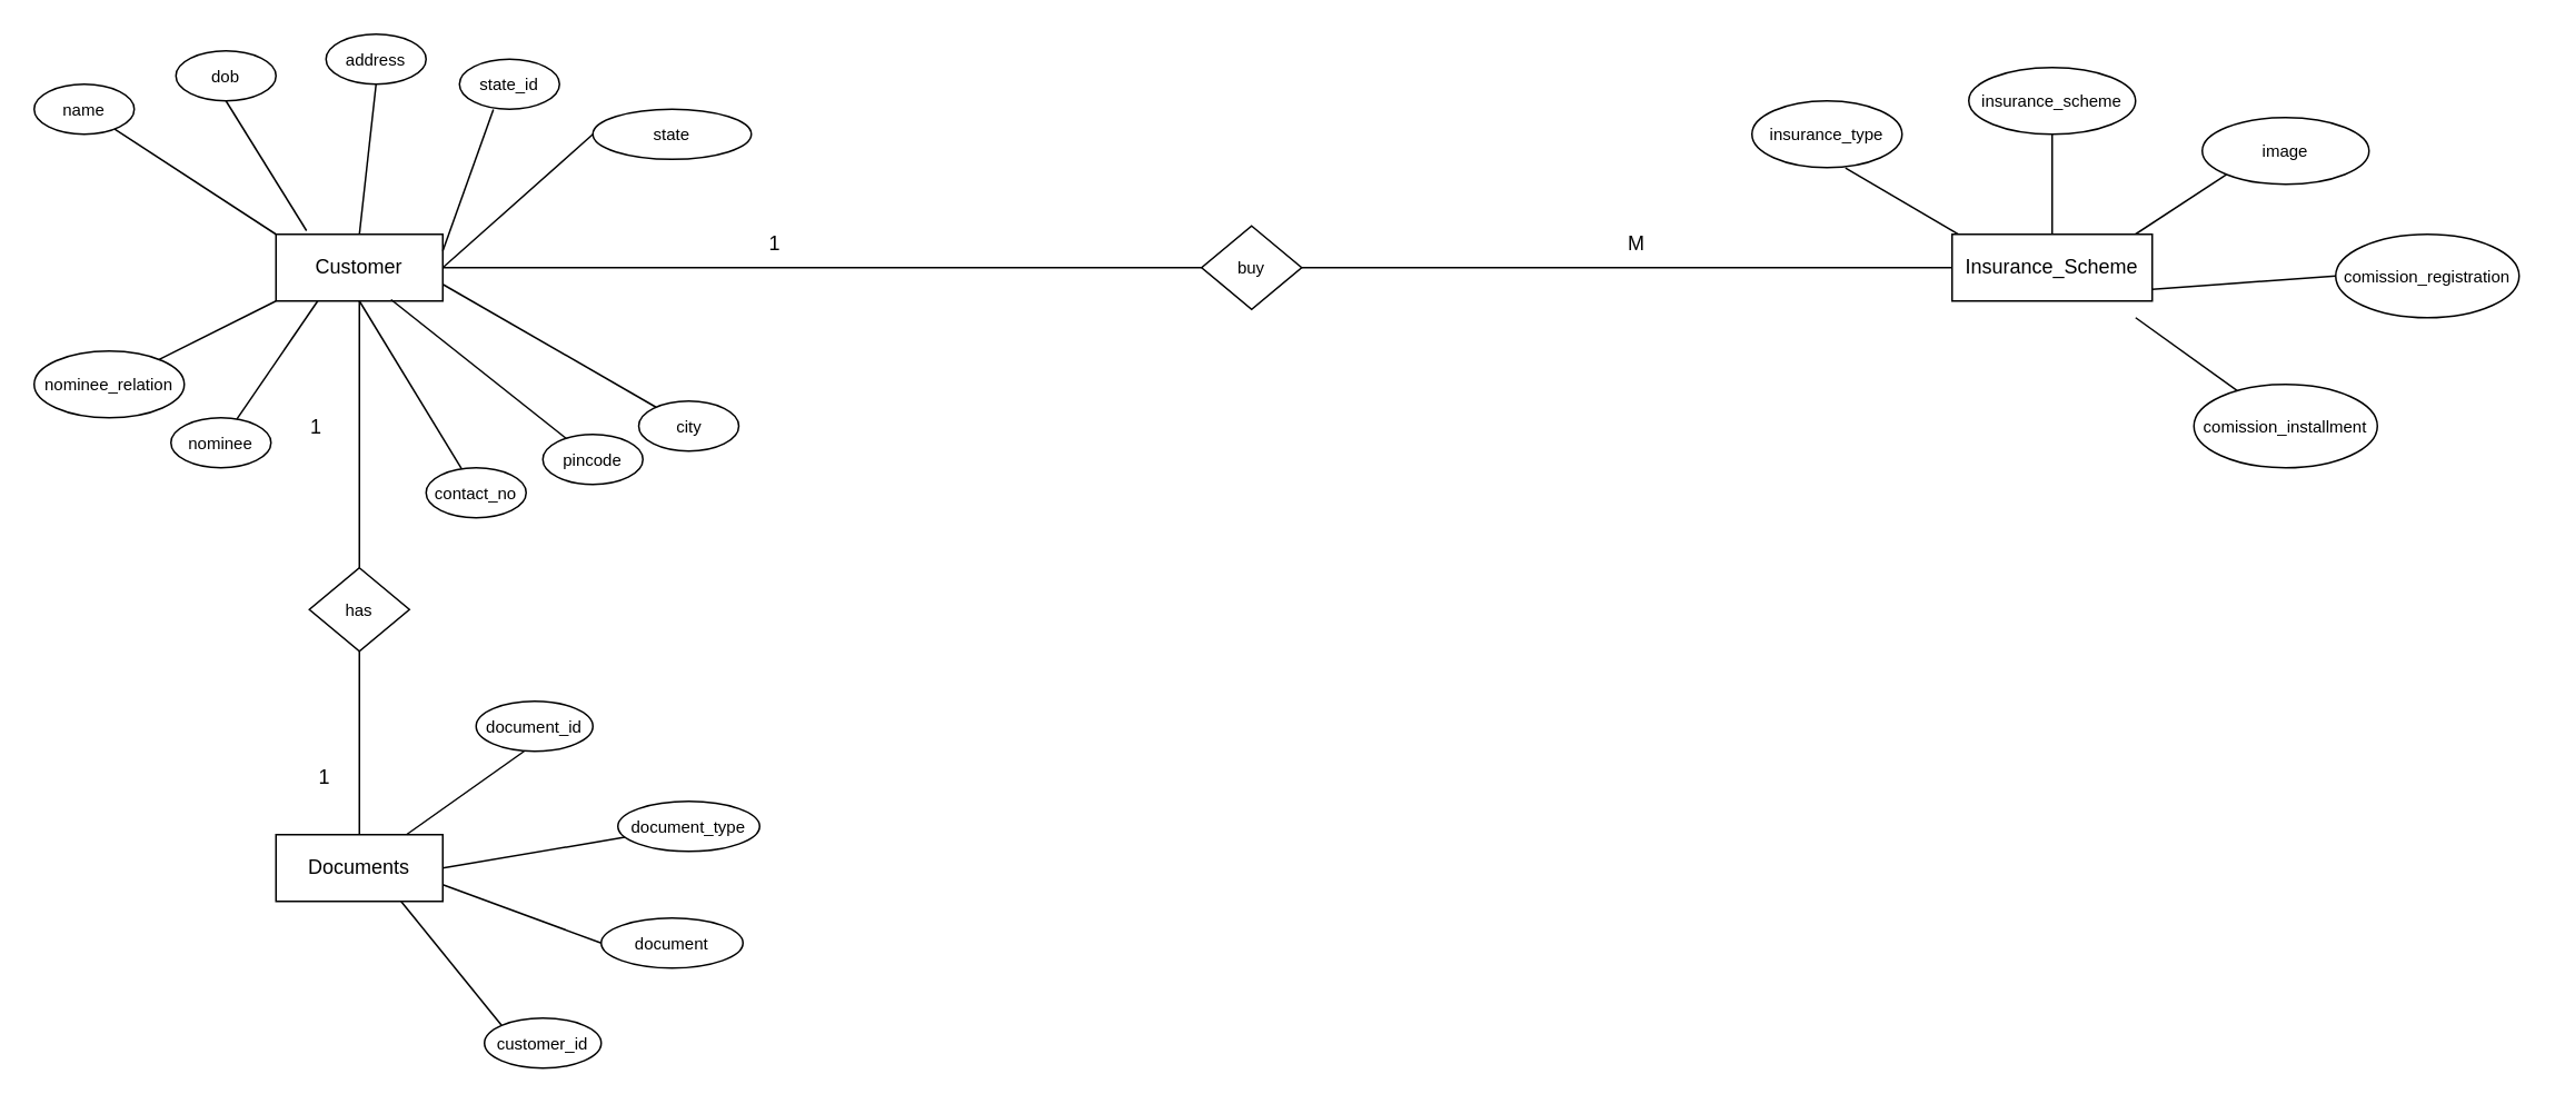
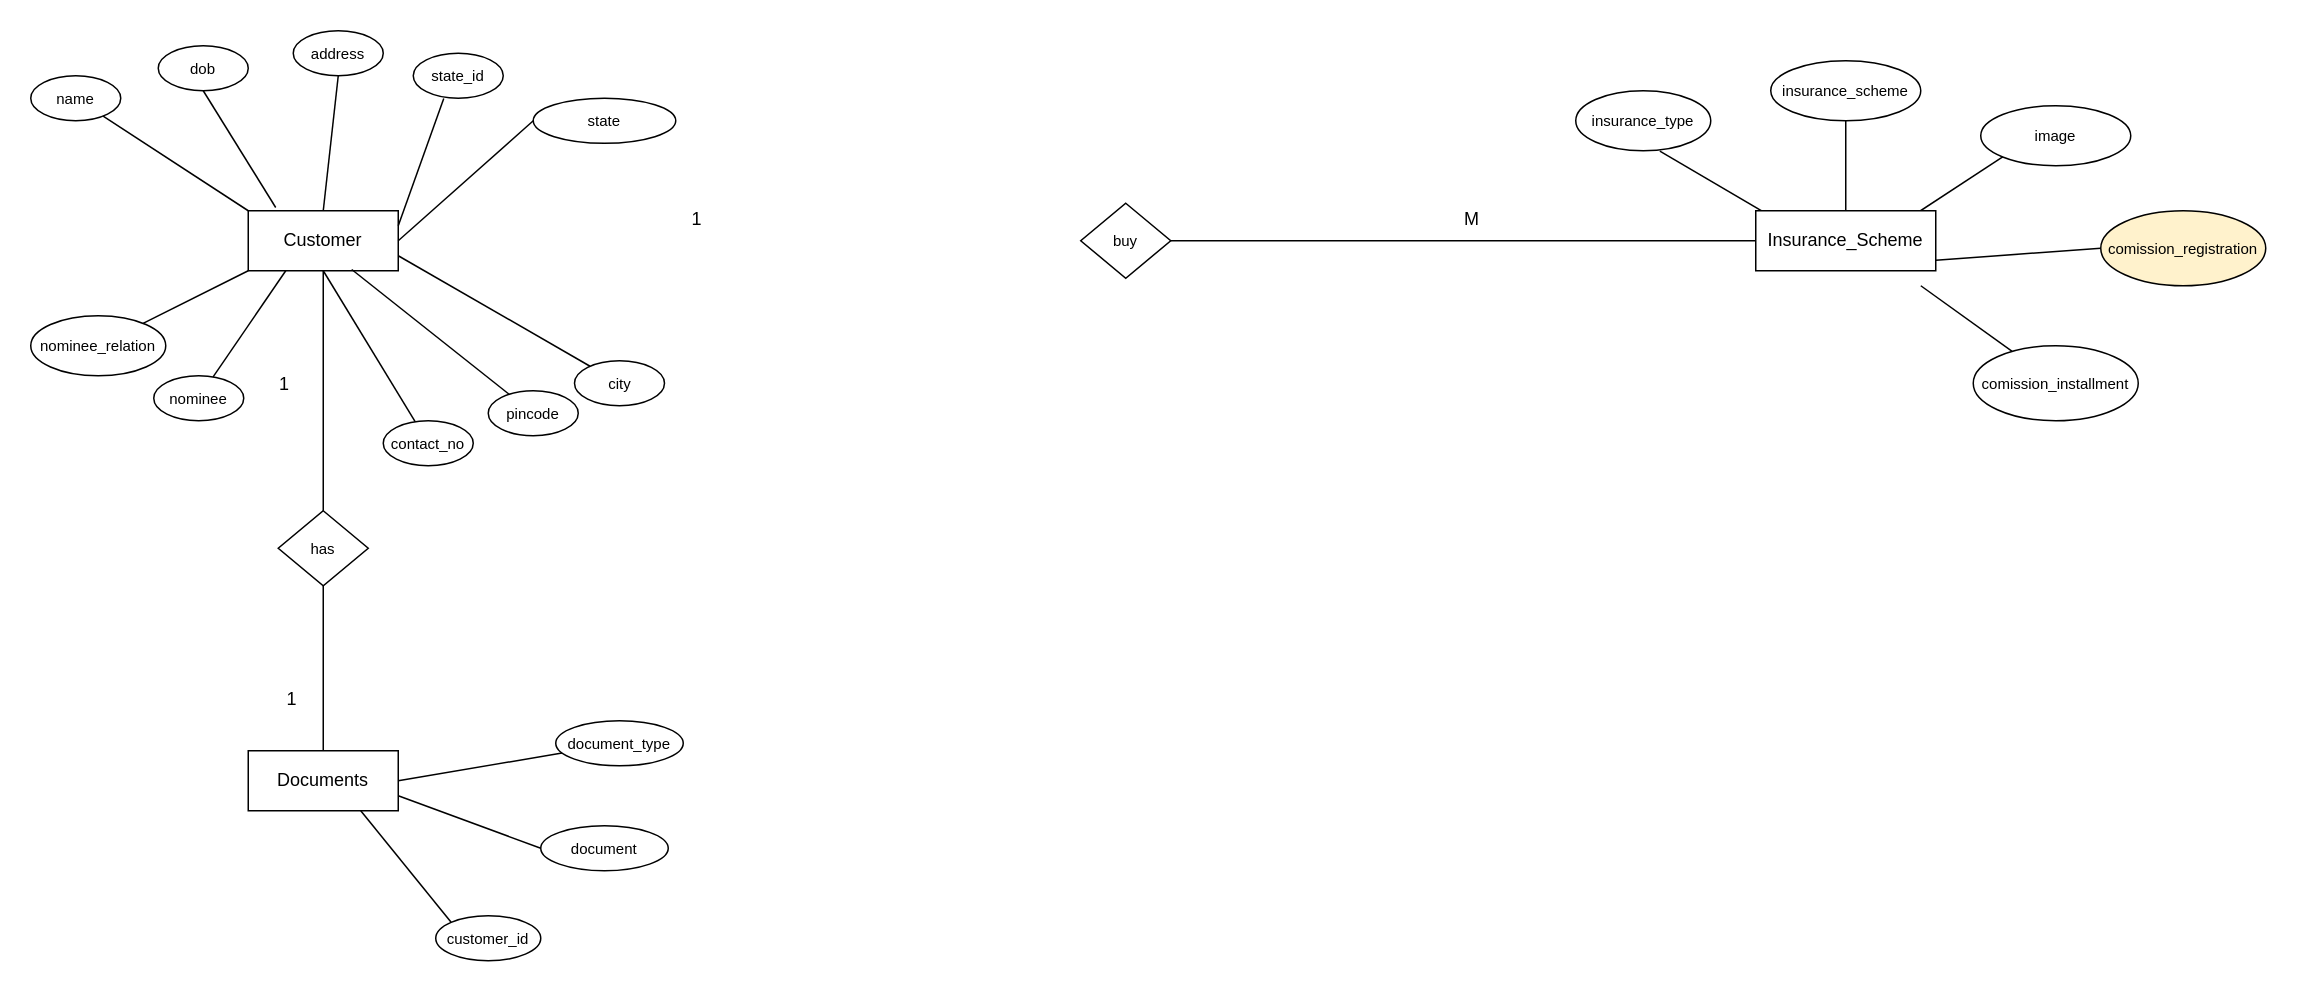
  <mxCell id="0" />
  <mxCell id="1" parent="0" />
  <mxCell id="2" value="&lt;span style=&quot;font-size: 10px;&quot;&gt;customer_id&lt;/span&gt;" style="ellipse;whiteSpace=wrap;html=1;align=center;" vertex="1" parent="1"><mxGeometry x="290" y="610" width="70" height="30" as="geometry" /></mxCell>
  <mxCell id="3" value="" style="endArrow=none;html=1;rounded=0;fontSize=10;exitX=0.75;exitY=1;exitDx=0;exitDy=0;entryX=0;entryY=0;entryDx=0;entryDy=0;" edge="1" parent="1" target="2"><mxGeometry width="50" height="50" relative="1" as="geometry"><mxPoint x="240" y="540" as="sourcePoint" /><mxPoint x="370" y="575" as="targetPoint" /></mxGeometry></mxCell>
  <mxCell id="4" value="Customer" style="whiteSpace=wrap;html=1;align=center;" vertex="1" parent="1"><mxGeometry x="165" y="140" width="100" height="40" as="geometry" /></mxCell>
  <mxCell id="5" value="" style="endArrow=none;html=1;rounded=0;fontSize=10;exitX=0;exitY=0;exitDx=0;exitDy=0;" edge="1" parent="1" target="6"><mxGeometry width="50" height="50" relative="1" as="geometry"><mxPoint x="165" y="140" as="sourcePoint" /><mxPoint x="-315.3" y="117.6" as="targetPoint" /></mxGeometry></mxCell>
  <mxCell id="6" value="&lt;font style=&quot;font-size: 10px;&quot;&gt;name&lt;/font&gt;" style="ellipse;whiteSpace=wrap;html=1;align=center;" vertex="1" parent="1"><mxGeometry x="20" y="50" width="60" height="30" as="geometry" /></mxCell>
  <mxCell id="7" value="&lt;font style=&quot;font-size: 10px;&quot;&gt;dob&lt;/font&gt;" style="ellipse;whiteSpace=wrap;html=1;align=center;" vertex="1" parent="1"><mxGeometry x="105" y="30" width="60" height="30" as="geometry" /></mxCell>
  <mxCell id="8" value="" style="endArrow=none;html=1;rounded=0;fontSize=10;exitX=0.183;exitY=-0.054;exitDx=0;exitDy=0;entryX=0.5;entryY=1;entryDx=0;entryDy=0;exitPerimeter=0;" edge="1" parent="1" target="7"><mxGeometry width="50" height="50" relative="1" as="geometry"><mxPoint x="183.3" y="137.84" as="sourcePoint" /><mxPoint x="89.569" y="73.112" as="targetPoint" /></mxGeometry></mxCell>
  <mxCell id="9" value="&lt;font style=&quot;font-size: 10px;&quot;&gt;address&lt;/font&gt;" style="ellipse;whiteSpace=wrap;html=1;align=center;" vertex="1" parent="1"><mxGeometry x="195" y="20" width="60" height="30" as="geometry" /></mxCell>
  <mxCell id="10" value="" style="endArrow=none;html=1;rounded=0;fontSize=10;exitX=0.5;exitY=0;exitDx=0;exitDy=0;entryX=0.5;entryY=1;entryDx=0;entryDy=0;" edge="1" parent="1" target="9"><mxGeometry width="50" height="50" relative="1" as="geometry"><mxPoint x="215" y="140" as="sourcePoint" /><mxPoint x="175" y="60" as="targetPoint" /></mxGeometry></mxCell>
  <mxCell id="11" value="&lt;font style=&quot;font-size: 10px;&quot;&gt;state_id&lt;/font&gt;" style="ellipse;whiteSpace=wrap;html=1;align=center;" vertex="1" parent="1"><mxGeometry x="275" y="35" width="60" height="30" as="geometry" /></mxCell>
  <mxCell id="12" value="" style="endArrow=none;html=1;rounded=0;fontSize=10;exitX=1;exitY=0.25;exitDx=0;exitDy=0;entryX=0.339;entryY=1.006;entryDx=0;entryDy=0;entryPerimeter=0;" edge="1" parent="1" target="11"><mxGeometry width="50" height="50" relative="1" as="geometry"><mxPoint x="265" y="150" as="sourcePoint" /><mxPoint x="275" y="60" as="targetPoint" /></mxGeometry></mxCell>
  <mxCell id="13" value="&lt;font style=&quot;font-size: 10px;&quot;&gt;state&lt;/font&gt;" style="ellipse;whiteSpace=wrap;html=1;align=center;" vertex="1" parent="1"><mxGeometry x="355" y="65" width="95" height="30" as="geometry" /></mxCell>
  <mxCell id="14" value="" style="endArrow=none;html=1;rounded=0;fontSize=10;exitX=1;exitY=0.5;exitDx=0;exitDy=0;entryX=0;entryY=0.5;entryDx=0;entryDy=0;" edge="1" parent="1" target="13"><mxGeometry width="50" height="50" relative="1" as="geometry"><mxPoint x="265" y="160" as="sourcePoint" /><mxPoint x="365.34" y="105.18" as="targetPoint" /></mxGeometry></mxCell>
  <mxCell id="15" value="&lt;font style=&quot;font-size: 10px;&quot;&gt;city&lt;/font&gt;" style="ellipse;whiteSpace=wrap;html=1;align=center;" vertex="1" parent="1"><mxGeometry x="382.5" y="240" width="60" height="30" as="geometry" /></mxCell>
  <mxCell id="16" value="" style="endArrow=none;html=1;rounded=0;fontSize=10;exitX=1;exitY=0.75;exitDx=0;exitDy=0;" edge="1" parent="1"><mxGeometry width="50" height="50" relative="1" as="geometry"><mxPoint x="265" y="170" as="sourcePoint" /><mxPoint x="392.863" y="243.66" as="targetPoint" /></mxGeometry></mxCell>
  <mxCell id="17" value="&lt;span style=&quot;font-size: 10px;&quot;&gt;pincode&lt;/span&gt;" style="ellipse;whiteSpace=wrap;html=1;align=center;" vertex="1" parent="1"><mxGeometry x="325" y="260" width="60" height="30" as="geometry" /></mxCell>
  <mxCell id="18" value="" style="endArrow=none;html=1;rounded=0;fontSize=10;exitX=0.69;exitY=0.979;exitDx=0;exitDy=0;exitPerimeter=0;" edge="1" parent="1" target="17"><mxGeometry width="50" height="50" relative="1" as="geometry"><mxPoint x="234" y="179.16" as="sourcePoint" /><mxPoint x="399.275" y="217.283" as="targetPoint" /></mxGeometry></mxCell>
  <mxCell id="19" value="&lt;span style=&quot;font-size: 10px;&quot;&gt;contact_no&lt;/span&gt;" style="ellipse;whiteSpace=wrap;html=1;align=center;" vertex="1" parent="1"><mxGeometry x="255" y="280" width="60" height="30" as="geometry" /></mxCell>
  <mxCell id="20" value="" style="endArrow=none;html=1;rounded=0;fontSize=10;exitX=0.5;exitY=1;exitDx=0;exitDy=0;" edge="1" parent="1"><mxGeometry width="50" height="50" relative="1" as="geometry"><mxPoint x="215" y="180" as="sourcePoint" /><mxPoint x="276.271" y="280.649" as="targetPoint" /></mxGeometry></mxCell>
  <mxCell id="21" value="&lt;span style=&quot;font-size: 10px;&quot;&gt;nominee&lt;/span&gt;" style="ellipse;whiteSpace=wrap;html=1;align=center;" vertex="1" parent="1"><mxGeometry x="102" y="250" width="60" height="30" as="geometry" /></mxCell>
  <mxCell id="22" value="" style="endArrow=none;html=1;rounded=0;fontSize=10;exitX=0.25;exitY=1;exitDx=0;exitDy=0;" edge="1" parent="1"><mxGeometry width="50" height="50" relative="1" as="geometry"><mxPoint x="190" y="180" as="sourcePoint" /><mxPoint x="141.583" y="250.786" as="targetPoint" /></mxGeometry></mxCell>
  <mxCell id="23" value="&lt;span style=&quot;font-size: 10px;&quot;&gt;nominee_relation&lt;/span&gt;" style="ellipse;whiteSpace=wrap;html=1;align=center;" vertex="1" parent="1"><mxGeometry x="20" y="210" width="90" height="40" as="geometry" /></mxCell>
  <mxCell id="24" value="" style="endArrow=none;html=1;rounded=0;fontSize=10;exitX=0;exitY=1;exitDx=0;exitDy=0;" edge="1" parent="1" target="23"><mxGeometry width="50" height="50" relative="1" as="geometry"><mxPoint x="165" y="180" as="sourcePoint" /><mxPoint x="178.546" y="280.105" as="targetPoint" /></mxGeometry></mxCell>
  <mxCell id="25" value="has" style="rhombus;whiteSpace=wrap;html=1;fontSize=10;" vertex="1" parent="1"><mxGeometry x="185" y="340" width="60" height="50" as="geometry" /></mxCell>
  <mxCell id="26" value="" style="endArrow=none;html=1;rounded=0;fontSize=10;entryX=0.5;entryY=1;entryDx=0;entryDy=0;exitX=0.5;exitY=0;exitDx=0;exitDy=0;" edge="1" parent="1"><mxGeometry width="50" height="50" relative="1" as="geometry"><mxPoint x="215" y="340" as="sourcePoint" /><mxPoint x="215" y="180" as="targetPoint" /></mxGeometry></mxCell>
  <mxCell id="27" value="Documents" style="whiteSpace=wrap;html=1;align=center;" vertex="1" parent="1"><mxGeometry x="165" y="500" width="100" height="40" as="geometry" /></mxCell>
  <mxCell id="28" value="" style="endArrow=none;html=1;rounded=0;fontSize=10;entryX=0.5;entryY=1;entryDx=0;entryDy=0;exitX=0.5;exitY=0;exitDx=0;exitDy=0;" edge="1" parent="1" source="27"><mxGeometry width="50" height="50" relative="1" as="geometry"><mxPoint x="214.58" y="620" as="sourcePoint" /><mxPoint x="215" y="390" as="targetPoint" /></mxGeometry></mxCell>
- <mxCell id="29" value="&lt;span style=&quot;font-size: 10px;&quot;&gt;document_id&lt;/span&gt;" style="ellipse;whiteSpace=wrap;html=1;align=center;" vertex="1" parent="1"><mxGeometry x="285" y="420" width="70" height="30" as="geometry" /></mxCell>
- <mxCell id="30" value="" style="endArrow=none;html=1;rounded=0;fontSize=10;entryX=0.411;entryY=1;entryDx=0;entryDy=0;entryPerimeter=0;" edge="1" parent="1" source="27" target="29"><mxGeometry width="50" height="50" relative="1" as="geometry"><mxPoint x="225" y="190" as="sourcePoint" /><mxPoint x="305" y="470" as="targetPoint" /></mxGeometry></mxCell>
  <mxCell id="31" value="&lt;span style=&quot;font-size: 10px;&quot;&gt;document_type&lt;/span&gt;" style="ellipse;whiteSpace=wrap;html=1;align=center;" vertex="1" parent="1"><mxGeometry x="370" y="480" width="85" height="30" as="geometry" /></mxCell>
  <mxCell id="32" value="" style="endArrow=none;html=1;rounded=0;fontSize=10;exitX=1;exitY=0.5;exitDx=0;exitDy=0;" edge="1" parent="1" target="31"><mxGeometry width="50" height="50" relative="1" as="geometry"><mxPoint x="265" y="520" as="sourcePoint" /><mxPoint x="323.77" y="460" as="targetPoint" /></mxGeometry></mxCell>
  <mxCell id="33" value="&lt;span style=&quot;font-size: 10px;&quot;&gt;document&lt;/span&gt;" style="ellipse;whiteSpace=wrap;html=1;align=center;" vertex="1" parent="1"><mxGeometry x="360" y="550" width="85" height="30" as="geometry" /></mxCell>
  <mxCell id="34" value="" style="endArrow=none;html=1;rounded=0;fontSize=10;exitX=1;exitY=0.75;exitDx=0;exitDy=0;entryX=0;entryY=0.5;entryDx=0;entryDy=0;" edge="1" parent="1" target="33"><mxGeometry width="50" height="50" relative="1" as="geometry"><mxPoint x="265" y="530" as="sourcePoint" /><mxPoint x="384.213" y="511.511" as="targetPoint" /></mxGeometry></mxCell>
  <mxCell id="35" value="&lt;font style=&quot;font-size: 10px;&quot;&gt;insurance_scheme&lt;/font&gt;" style="ellipse;whiteSpace=wrap;html=1;align=center;" vertex="1" parent="1"><mxGeometry x="1180" y="40" width="100" height="40" as="geometry" /></mxCell>
  <mxCell id="36" value="&lt;font style=&quot;font-size: 10px;&quot;&gt;image&lt;/font&gt;" style="ellipse;whiteSpace=wrap;html=1;align=center;" vertex="1" parent="1"><mxGeometry x="1320" y="70" width="100" height="40" as="geometry" /></mxCell>
- <mxCell id="37" value="&lt;font style=&quot;font-size: 10px;&quot;&gt;comission_registration&lt;/font&gt;" style="ellipse;whiteSpace=wrap;html=1;align=center;" vertex="1" parent="1"><mxGeometry x="1400" y="140" width="110" height="50" as="geometry" /></mxCell>
+ <mxCell id="37" value="&lt;font style=&quot;font-size: 10px;&quot;&gt;comission_registration&lt;/font&gt;" style="ellipse;whiteSpace=wrap;html=1;align=center;fillColor=#fff2cc;" vertex="1" parent="1"><mxGeometry x="1400" y="140" width="110" height="50" as="geometry" /></mxCell>
  <mxCell id="38" value="&lt;font style=&quot;font-size: 10px;&quot;&gt;comission_installment&lt;/font&gt;" style="ellipse;whiteSpace=wrap;html=1;align=center;" vertex="1" parent="1"><mxGeometry x="1315" y="230" width="110" height="50" as="geometry" /></mxCell>
  <mxCell id="39" value="" style="endArrow=none;html=1;rounded=0;fontSize=10;entryX=0.623;entryY=1.007;entryDx=0;entryDy=0;entryPerimeter=0;" edge="1" parent="1"><mxGeometry width="50" height="50" relative="1" as="geometry"><mxPoint x="1195.916" y="153" as="sourcePoint" /><mxPoint x="1106.07" y="100.28" as="targetPoint" /></mxGeometry></mxCell>
  <mxCell id="40" value="" style="endArrow=none;html=1;rounded=0;fontSize=10;entryX=0.5;entryY=1;entryDx=0;entryDy=0;exitX=0.5;exitY=0;exitDx=0;exitDy=0;" edge="1" parent="1" target="35"><mxGeometry width="50" height="50" relative="1" as="geometry"><mxPoint x="1230" y="153" as="sourcePoint" /><mxPoint x="1116.07" y="110.28" as="targetPoint" /></mxGeometry></mxCell>
  <mxCell id="41" value="" style="endArrow=none;html=1;rounded=0;fontSize=10;entryX=0;entryY=1;entryDx=0;entryDy=0;exitX=0.75;exitY=0;exitDx=0;exitDy=0;" edge="1" parent="1" target="36"><mxGeometry width="50" height="50" relative="1" as="geometry"><mxPoint x="1260" y="153" as="sourcePoint" /><mxPoint x="1240" y="90" as="targetPoint" /></mxGeometry></mxCell>
  <mxCell id="42" value="" style="endArrow=none;html=1;rounded=0;fontSize=10;entryX=0;entryY=0.5;entryDx=0;entryDy=0;exitX=1;exitY=0.5;exitDx=0;exitDy=0;" edge="1" parent="1" target="37"><mxGeometry width="50" height="50" relative="1" as="geometry"><mxPoint x="1290" y="173" as="sourcePoint" /><mxPoint x="1344.832" y="114.217" as="targetPoint" /></mxGeometry></mxCell>
  <mxCell id="43" value="" style="endArrow=none;html=1;rounded=0;fontSize=10;exitX=0.917;exitY=0.925;exitDx=0;exitDy=0;exitPerimeter=0;" edge="1" parent="1" target="38"><mxGeometry width="50" height="50" relative="1" as="geometry"><mxPoint x="1280.04" y="190" as="sourcePoint" /><mxPoint x="1410" y="175" as="targetPoint" /></mxGeometry></mxCell>
  <mxCell id="44" value="Insurance_Scheme" style="whiteSpace=wrap;html=1;align=center;" vertex="1" parent="1"><mxGeometry x="1170" y="140" width="120" height="40" as="geometry" /></mxCell>
  <mxCell id="45" value="&lt;font style=&quot;font-size: 10px;&quot;&gt;insurance_type&lt;/font&gt;" style="ellipse;whiteSpace=wrap;html=1;align=center;" vertex="1" parent="1"><mxGeometry x="1050" y="60" width="90" height="40" as="geometry" /></mxCell>
  <mxCell id="46" value="buy" style="rhombus;whiteSpace=wrap;html=1;fontSize=10;" vertex="1" parent="1"><mxGeometry x="720" y="135" width="60" height="50" as="geometry" /></mxCell>
- <mxCell id="47" value="" style="endArrow=none;html=1;rounded=0;entryX=0;entryY=0.5;entryDx=0;entryDy=0;exitX=1;exitY=0.5;exitDx=0;exitDy=0;" edge="1" parent="1" source="4" target="46"><mxGeometry width="50" height="50" relative="1" as="geometry"><mxPoint x="690" y="320" as="sourcePoint" /><mxPoint x="740" y="270" as="targetPoint" /></mxGeometry></mxCell>
  <mxCell id="48" value="" style="endArrow=none;html=1;rounded=0;entryX=0;entryY=0.5;entryDx=0;entryDy=0;" edge="1" parent="1" target="44"><mxGeometry width="50" height="50" relative="1" as="geometry"><mxPoint x="780" y="160" as="sourcePoint" /><mxPoint x="730" y="170" as="targetPoint" /></mxGeometry></mxCell>
  <mxCell id="49" value="1" style="text;strokeColor=none;fillColor=none;align=left;verticalAlign=middle;spacingLeft=4;spacingRight=4;overflow=hidden;points=[[0,0.5],[1,0.5]];portConstraint=eastwest;rotatable=0;" vertex="1" parent="1"><mxGeometry x="455" y="130" width="80" height="30" as="geometry" /></mxCell>
  <mxCell id="50" value="M" style="text;strokeColor=none;fillColor=none;align=left;verticalAlign=middle;spacingLeft=4;spacingRight=4;overflow=hidden;points=[[0,0.5],[1,0.5]];portConstraint=eastwest;rotatable=0;" vertex="1" parent="1"><mxGeometry x="970" y="130" width="80" height="30" as="geometry" /></mxCell>
  <mxCell id="51" value="1" style="text;strokeColor=none;fillColor=none;align=left;verticalAlign=middle;spacingLeft=4;spacingRight=4;overflow=hidden;points=[[0,0.5],[1,0.5]];portConstraint=eastwest;rotatable=0;" vertex="1" parent="1"><mxGeometry x="180" y="240" width="25" height="30" as="geometry" /></mxCell>
  <mxCell id="52" value="1" style="text;strokeColor=none;fillColor=none;align=left;verticalAlign=middle;spacingLeft=4;spacingRight=4;overflow=hidden;points=[[0,0.5],[1,0.5]];portConstraint=eastwest;rotatable=0;" vertex="1" parent="1"><mxGeometry x="185" y="450" width="25" height="30" as="geometry" /></mxCell>
